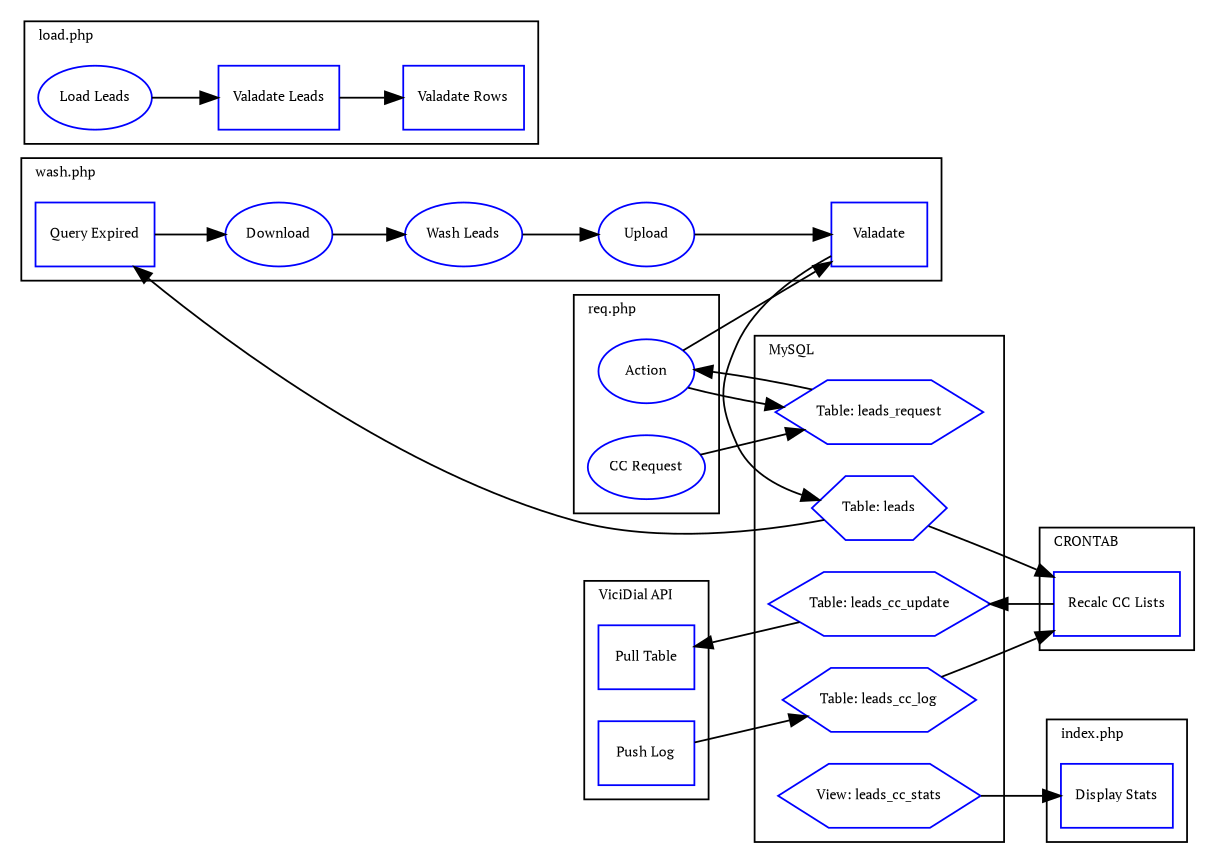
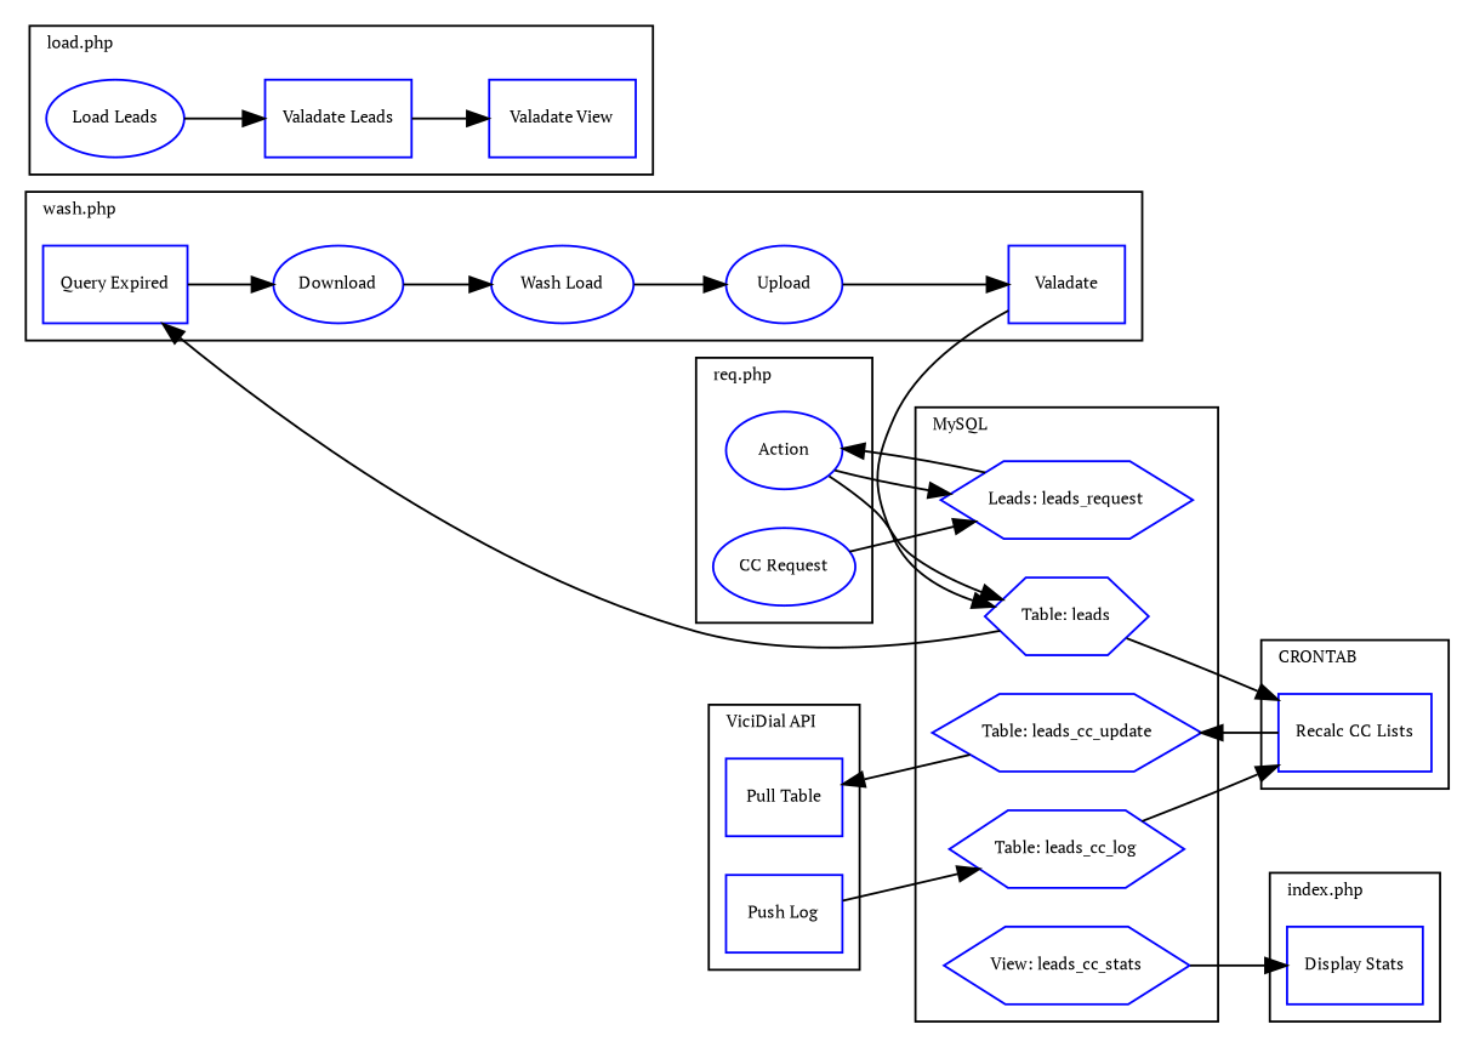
  digraph {
    compound=true
    fontname="PT Serif"
    fontsize=8
    labeljust=l
    rankdir=LR
    node [color=blue fontname="PT Serif" fontsize=8 shape=box]
    edge [fontname="PT Serif"]
    "Table: leads" [shape=hexagon]
-   "Table: leads_request" [shape=hexagon]
+   "Table: leads_request" [shape=hexagon label="Leads: leads_request"]
    "Table: leads_cc_log" [shape=hexagon]
    "Table: leads_cc_update" [shape=hexagon]
    "View: leads_cc_stats" [shape=hexagon]
    "Display Stats"
    "Load Leads" [shape=ellipse]
    n8 [label="Valadate Leads"]
-   "Valadate Rows"
+   "Valadate Rows" [label="Valadate View"]
    "Query Expired"
-   "Wash Leads" [shape=ellipse]
+   "Wash Leads" [shape=ellipse label="Wash Load"]
    Upload [shape=ellipse]
    Download [shape=ellipse]
    Valadate
    Action [shape=ellipse]
    "CC Request" [shape=ellipse]
    "Recalc CC Lists"
    n18 [label="Pull Table"]
    "Push Log"
    subgraph cluster_1 {
      label=MySQL
      "Table: leads"
      "Table: leads_request"
      "Table: leads_cc_log"
      "Table: leads_cc_update"
      "View: leads_cc_stats"
    }
    subgraph cluster_2 {
      label="index.php"
      "Display Stats"
    }
    subgraph cluster_3 {
      label="load.php"
      "Load Leads"
      n8
      "Valadate Rows"
    }
    subgraph cluster_4 {
      label="wash.php"
      "Query Expired"
      "Wash Leads"
      Upload
      Download
      Valadate
    }
    subgraph cluster_5 {
      label="req.php"
      Action
      "CC Request"
    }
    subgraph cluster_6 {
      label=CRONTAB
      "Recalc CC Lists"
    }
    subgraph cluster_7 {
      label="ViciDial API"
      n18
      "Push Log"
    }
    "Table: leads" -> "Query Expired"
    "Table: leads" -> "Recalc CC Lists"
    "Table: leads_request" -> Action
    "Table: leads_cc_log" -> "Recalc CC Lists"
    "Table: leads_cc_update" -> n18
    "View: leads_cc_stats" -> "Display Stats"
    "Load Leads" -> n8
    n8 -> "Valadate Rows"
    "Query Expired" -> Download
    "Wash Leads" -> Upload
    Upload -> Valadate
    Download -> "Wash Leads"
    Valadate -> "Table: leads"
-   Action -> Valadate
+   Action -> "Table: leads"
    Action -> "Table: leads_request"
    "CC Request" -> "Table: leads_request"
    "Recalc CC Lists" -> "Table: leads_cc_update"
    "Push Log" -> "Table: leads_cc_log"
  }
